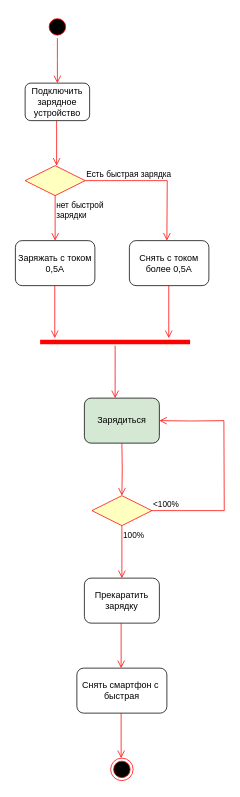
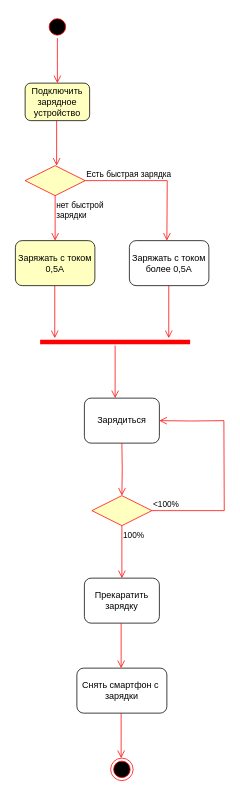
  <mxCell id="0" />
  <mxCell id="1" parent="0" />
  <mxCell id="2" value="" style="ellipse;html=1;shape=startState;fillColor=#000000;strokeColor=#ff0000;" vertex="1" parent="1"><mxGeometry x="61" y="20" width="30" height="30" as="geometry" /></mxCell>
  <mxCell id="3" value="" style="edgeStyle=orthogonalEdgeStyle;html=1;verticalAlign=bottom;endArrow=open;endSize=8;strokeColor=#ff0000;rounded=0;" edge="1" parent="1" source="2"><mxGeometry relative="1" as="geometry"><mxPoint x="76" y="110" as="targetPoint" /></mxGeometry></mxCell>
  <mxCell id="4" value="" style="ellipse;html=1;shape=endState;fillColor=#000000;strokeColor=#ff0000;" vertex="1" parent="1"><mxGeometry x="147" y="1010" width="30" height="30" as="geometry" /></mxCell>
  <mxCell id="5" value="" style="rhombus;whiteSpace=wrap;html=1;fontColor=#000000;fillColor=#ffffc0;strokeColor=#ff0000;" vertex="1" parent="1"><mxGeometry x="122" y="660" width="80" height="40" as="geometry" /></mxCell>
  <mxCell id="6" value="&amp;lt;100%" style="edgeStyle=orthogonalEdgeStyle;html=1;align=left;verticalAlign=bottom;endArrow=none;endSize=8;strokeColor=#ff0000;rounded=0;endFill=0;" edge="1" parent="1" source="5"><mxGeometry x="-1" relative="1" as="geometry"><mxPoint x="298" y="560" as="targetPoint" /></mxGeometry></mxCell>
  <mxCell id="7" value="100%" style="edgeStyle=orthogonalEdgeStyle;html=1;align=left;verticalAlign=top;endArrow=open;endSize=8;strokeColor=#ff0000;rounded=0;" edge="1" parent="1" source="5"><mxGeometry x="-1" relative="1" as="geometry"><mxPoint x="162" y="770" as="targetPoint" /></mxGeometry></mxCell>
  <mxCell id="8" value="Прекаратить зарядку" style="rounded=1;whiteSpace=wrap;html=1;" vertex="1" parent="1"><mxGeometry x="112" y="770" width="100" height="60" as="geometry" /></mxCell>
  <mxCell id="9" value="" style="edgeStyle=orthogonalEdgeStyle;html=1;verticalAlign=bottom;endArrow=open;endSize=8;strokeColor=#ff0000;rounded=0;" edge="1" parent="1"><mxGeometry relative="1" as="geometry"><mxPoint x="161" y="1010" as="targetPoint" /><mxPoint x="161" y="950" as="sourcePoint" /></mxGeometry></mxCell>
- <mxCell id="10" value="Подключить зарядное устройство" style="rounded=1;whiteSpace=wrap;html=1;" vertex="1" parent="1"><mxGeometry x="33" y="110" width="86" height="50" as="geometry" /></mxCell>
+ <mxCell id="10" value="Подключить зарядное устройство" style="rounded=1;whiteSpace=wrap;html=1;fillColor=#ffffc0;" vertex="1" parent="1"><mxGeometry x="33" y="110" width="86" height="50" as="geometry" /></mxCell>
  <mxCell id="11" value="" style="edgeStyle=orthogonalEdgeStyle;html=1;verticalAlign=bottom;endArrow=open;endSize=8;strokeColor=#ff0000;rounded=0;" edge="1" parent="1"><mxGeometry relative="1" as="geometry"><mxPoint x="75" y="220" as="targetPoint" /><mxPoint x="75" y="160" as="sourcePoint" /></mxGeometry></mxCell>
- <mxCell id="12" value="Зарядиться" style="rounded=1;whiteSpace=wrap;html=1;fillColor=#d5e8d4;" vertex="1" parent="1"><mxGeometry x="112" y="530" width="100" height="60" as="geometry" /></mxCell>
+ <mxCell id="12" value="Зарядиться" style="rounded=1;whiteSpace=wrap;html=1;" vertex="1" parent="1"><mxGeometry x="112" y="530" width="100" height="60" as="geometry" /></mxCell>
  <mxCell id="13" value="" style="edgeStyle=orthogonalEdgeStyle;html=1;verticalAlign=bottom;endArrow=open;endSize=8;strokeColor=#ff0000;rounded=0;entryX=0.5;entryY=0;entryDx=0;entryDy=0;" edge="1" parent="1" target="5"><mxGeometry relative="1" as="geometry"><mxPoint x="162" y="650" as="targetPoint" /><mxPoint x="162" y="590" as="sourcePoint" /></mxGeometry></mxCell>
  <mxCell id="14" value="" style="edgeStyle=orthogonalEdgeStyle;html=1;verticalAlign=bottom;endArrow=open;endSize=8;strokeColor=#ff0000;rounded=0;entryX=1;entryY=0.5;entryDx=0;entryDy=0;" edge="1" parent="1" target="12"><mxGeometry relative="1" as="geometry"><mxPoint x="288" y="550" as="targetPoint" /><mxPoint x="298" y="560" as="sourcePoint" /></mxGeometry></mxCell>
- <mxCell id="15" value="Снять смартфон с&amp;nbsp; быстрая" style="rounded=1;whiteSpace=wrap;html=1;" vertex="1" parent="1"><mxGeometry x="102" y="890" width="120" height="60" as="geometry" /></mxCell>
+ <mxCell id="15" value="Снять смартфон с&amp;nbsp; зарядки" style="rounded=1;whiteSpace=wrap;html=1;" vertex="1" parent="1"><mxGeometry x="102" y="890" width="120" height="60" as="geometry" /></mxCell>
  <mxCell id="16" value="" style="edgeStyle=orthogonalEdgeStyle;html=1;verticalAlign=bottom;endArrow=open;endSize=8;strokeColor=#ff0000;rounded=0;" edge="1" parent="1"><mxGeometry relative="1" as="geometry"><mxPoint x="161" y="890" as="targetPoint" /><mxPoint x="161" y="830" as="sourcePoint" /></mxGeometry></mxCell>
  <mxCell id="17" value="" style="rhombus;whiteSpace=wrap;html=1;fontColor=#000000;fillColor=#ffffc0;strokeColor=#ff0000;" vertex="1" parent="1"><mxGeometry x="33" y="220" width="80" height="40" as="geometry" /></mxCell>
  <mxCell id="18" value="Есть быстрая зарядка" style="edgeStyle=orthogonalEdgeStyle;html=1;align=left;verticalAlign=bottom;endArrow=open;endSize=8;strokeColor=#ff0000;rounded=0;" edge="1" parent="1" source="17"><mxGeometry x="-1" relative="1" as="geometry"><mxPoint x="222" y="320" as="targetPoint" /></mxGeometry></mxCell>
  <mxCell id="19" value="нет быстрой&lt;br&gt;зарядки" style="edgeStyle=orthogonalEdgeStyle;html=1;align=left;verticalAlign=top;endArrow=open;endSize=8;strokeColor=#ff0000;rounded=0;" edge="1" parent="1" source="17"><mxGeometry x="-1" relative="1" as="geometry"><mxPoint x="73" y="320" as="targetPoint" /></mxGeometry></mxCell>
- <mxCell id="20" value="Снять с током&lt;br&gt;более 0,5А" style="rounded=1;whiteSpace=wrap;html=1;" vertex="1" parent="1"><mxGeometry x="172" y="320" width="106" height="60" as="geometry" /></mxCell>
- <mxCell id="21" value="Заряжать с током 0,5А" style="rounded=1;whiteSpace=wrap;html=1;" vertex="1" parent="1"><mxGeometry x="20" y="320" width="106" height="60" as="geometry" /></mxCell>
+ <mxCell id="20" value="Заряжать с током&lt;br&gt;более 0,5А" style="rounded=1;whiteSpace=wrap;html=1;" vertex="1" parent="1"><mxGeometry x="172" y="320" width="106" height="60" as="geometry" /></mxCell>
+ <mxCell id="21" value="Заряжать с током 0,5А" style="rounded=1;whiteSpace=wrap;html=1;fillColor=#ffffc0;" vertex="1" parent="1"><mxGeometry x="20" y="320" width="106" height="60" as="geometry" /></mxCell>
  <mxCell id="22" value="" style="shape=line;html=1;strokeWidth=6;strokeColor=#ff0000;" vertex="1" parent="1"><mxGeometry x="53" y="450" width="200" height="10" as="geometry" /></mxCell>
  <mxCell id="23" value="" style="edgeStyle=orthogonalEdgeStyle;html=1;verticalAlign=bottom;endArrow=open;endSize=8;strokeColor=#ff0000;rounded=0;" edge="1" parent="1" source="22"><mxGeometry relative="1" as="geometry"><mxPoint x="153" y="530" as="targetPoint" /></mxGeometry></mxCell>
  <mxCell id="24" value="" style="edgeStyle=orthogonalEdgeStyle;html=1;verticalAlign=bottom;endArrow=open;endSize=8;strokeColor=#ff0000;rounded=0;" edge="1" parent="1"><mxGeometry relative="1" as="geometry"><mxPoint x="72.5" y="450" as="targetPoint" /><mxPoint x="72.5" y="380" as="sourcePoint" /></mxGeometry></mxCell>
  <mxCell id="25" value="" style="edgeStyle=orthogonalEdgeStyle;html=1;verticalAlign=bottom;endArrow=open;endSize=8;strokeColor=#ff0000;rounded=0;" edge="1" parent="1"><mxGeometry relative="1" as="geometry"><mxPoint x="224.5" y="450" as="targetPoint" /><mxPoint x="224.5" y="380" as="sourcePoint" /></mxGeometry></mxCell>
